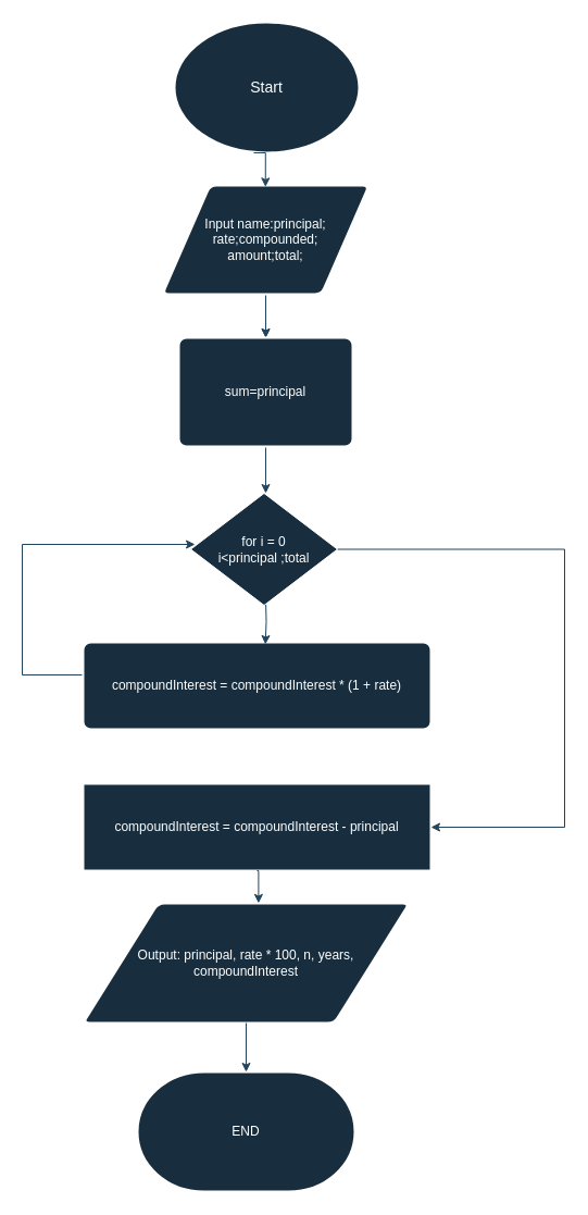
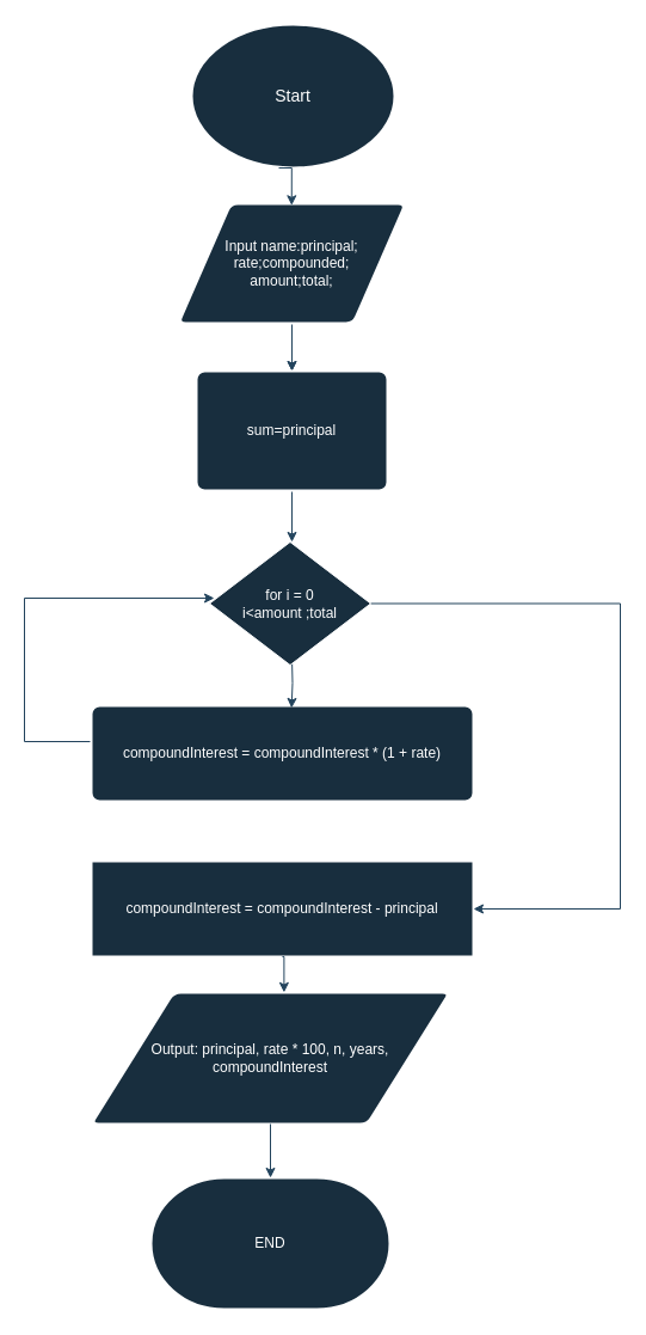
  <mxCell id="0" />
  <mxCell id="1" parent="0" />
  <mxCell id="2" value="&lt;font style=&quot;font-size: 14px;&quot;&gt;Start&lt;/font&gt;" style="strokeWidth=2;html=1;shape=mxgraph.flowchart.start_1;whiteSpace=wrap;labelBackgroundColor=none;fillColor=#182E3E;strokeColor=#FFFFFF;fontColor=#FFFFFF;" parent="1" vertex="1"><mxGeometry x="160" width="170" height="120" as="geometry" y="20" /></mxCell>
  <mxCell id="3" style="edgeStyle=orthogonalEdgeStyle;rounded=0;orthogonalLoop=1;jettySize=auto;html=1;exitX=0.5;exitY=1;exitDx=0;exitDy=0;entryX=0.5;entryY=0;entryDx=0;entryDy=0;labelBackgroundColor=none;strokeColor=#23445D;fontColor=default;" parent="1" source="5" target="7" edge="1"><mxGeometry relative="1" as="geometry" /></mxCell>
  <mxCell id="4" value="" style="edgeStyle=orthogonalEdgeStyle;rounded=0;orthogonalLoop=1;jettySize=auto;html=1;labelBackgroundColor=none;strokeColor=#23445D;fontColor=default;" parent="1" source="5" target="7" edge="1"><mxGeometry relative="1" as="geometry" /></mxCell>
  <mxCell id="5" value="Input name:principal;&lt;br style=&quot;border-color: var(--border-color);&quot;&gt;rate;compounded;&lt;br style=&quot;border-color: var(--border-color);&quot;&gt;amount;total;" style="shape=parallelogram;html=1;strokeWidth=2;perimeter=parallelogramPerimeter;whiteSpace=wrap;rounded=1;arcSize=12;size=0.23;labelBackgroundColor=none;fillColor=#182E3E;strokeColor=#FFFFFF;fontColor=#FFFFFF;" parent="1" vertex="1"><mxGeometry x="149" y="170" width="190" height="100" as="geometry" /></mxCell>
  <mxCell id="6" style="edgeStyle=orthogonalEdgeStyle;rounded=0;orthogonalLoop=1;jettySize=auto;html=1;entryX=0.5;entryY=0;entryDx=0;entryDy=0;labelBackgroundColor=none;strokeColor=#23445D;fontColor=default;" parent="1" edge="1"><mxGeometry relative="1" as="geometry"><mxPoint x="244" y="393" as="sourcePoint" /><mxPoint x="244" y="453" as="targetPoint" /></mxGeometry></mxCell>
  <mxCell id="7" value="sum=principal" style="rounded=1;whiteSpace=wrap;html=1;absoluteArcSize=1;arcSize=14;strokeWidth=2;labelBackgroundColor=none;fillColor=#182E3E;strokeColor=#FFFFFF;fontColor=#FFFFFF;" parent="1" vertex="1"><mxGeometry x="164" y="310" width="160" height="100" as="geometry" /></mxCell>
  <mxCell id="8" style="edgeStyle=orthogonalEdgeStyle;rounded=0;orthogonalLoop=1;jettySize=auto;html=1;labelBackgroundColor=none;strokeColor=#23445D;fontColor=default;" parent="1" edge="1"><mxGeometry relative="1" as="geometry"><Array as="points"><mxPoint x="20" y="620" /><mxPoint x="20" y="500" /></Array><mxPoint x="77" y="620" as="sourcePoint" /><mxPoint x="179" y="500" as="targetPoint" /></mxGeometry></mxCell>
  <mxCell id="9" value="compoundInterest = compoundInterest * (1 + rate)" style="rounded=1;whiteSpace=wrap;html=1;absoluteArcSize=1;arcSize=14;strokeWidth=2;labelBackgroundColor=none;fillColor=#182E3E;strokeColor=#FFFFFF;fontColor=#FFFFFF;" parent="1" vertex="1"><mxGeometry x="76" y="590" width="320" height="80" as="geometry" /></mxCell>
  <mxCell id="10" style="edgeStyle=orthogonalEdgeStyle;rounded=0;orthogonalLoop=1;jettySize=auto;html=1;exitX=0.5;exitY=1;exitDx=0;exitDy=0;exitPerimeter=0;entryX=0.562;entryY=0.013;entryDx=0;entryDy=0;entryPerimeter=0;labelBackgroundColor=none;strokeColor=#23445D;fontColor=default;" parent="1" edge="1"><mxGeometry relative="1" as="geometry"><mxPoint x="233" y="140" as="sourcePoint" /><mxPoint x="243.78" y="171.3" as="targetPoint" /></mxGeometry></mxCell>
  <mxCell id="11" style="edgeStyle=orthogonalEdgeStyle;rounded=0;orthogonalLoop=1;jettySize=auto;html=1;entryX=0.524;entryY=0.024;entryDx=0;entryDy=0;entryPerimeter=0;labelBackgroundColor=none;strokeColor=#23445D;fontColor=default;" parent="1" target="9" edge="1"><mxGeometry relative="1" as="geometry"><mxPoint x="244" y="550" as="sourcePoint" /></mxGeometry></mxCell>
  <mxCell id="12" value="compoundInterest = compoundInterest - principal" style="whiteSpace=wrap;html=1;absoluteArcSize=1;arcSize=14;strokeWidth=2;labelBackgroundColor=none;fillColor=#182E3E;strokeColor=#FFFFFF;fontColor=#FFFFFF;rounded=0;" parent="1" vertex="1"><mxGeometry x="76" y="720" width="320" height="80" as="geometry" /></mxCell>
  <mxCell id="13" value="Output:&amp;nbsp;principal, rate * 100, n, years, compoundInterest" style="shape=parallelogram;html=1;strokeWidth=2;perimeter=parallelogramPerimeter;whiteSpace=wrap;rounded=1;arcSize=12;size=0.23;labelBackgroundColor=none;fillColor=#182E3E;strokeColor=#FFFFFF;fontColor=#FFFFFF;" parent="1" vertex="1"><mxGeometry x="76" y="830" width="300" height="110" as="geometry" /></mxCell>
  <mxCell id="14" style="edgeStyle=orthogonalEdgeStyle;rounded=0;orthogonalLoop=1;jettySize=auto;html=1;exitX=0.5;exitY=1;exitDx=0;exitDy=0;entryX=0.538;entryY=-0.001;entryDx=0;entryDy=0;entryPerimeter=0;labelBackgroundColor=none;strokeColor=#23445D;fontColor=default;" parent="1" source="12" target="13" edge="1"><mxGeometry relative="1" as="geometry" /></mxCell>
  <mxCell id="15" value="END" style="strokeWidth=2;html=1;shape=mxgraph.flowchart.terminator;whiteSpace=wrap;labelBackgroundColor=none;fillColor=#182E3E;strokeColor=#FFFFFF;fontColor=#FFFFFF;" parent="1" vertex="1"><mxGeometry x="126" y="985" width="200" height="110" as="geometry" /></mxCell>
  <mxCell id="16" style="edgeStyle=orthogonalEdgeStyle;rounded=0;orthogonalLoop=1;jettySize=auto;html=1;exitX=0.5;exitY=1;exitDx=0;exitDy=0;entryX=0.5;entryY=0;entryDx=0;entryDy=0;entryPerimeter=0;labelBackgroundColor=none;strokeColor=#23445D;fontColor=default;" parent="1" source="13" target="15" edge="1"><mxGeometry relative="1" as="geometry" /></mxCell>
  <mxCell id="17" style="edgeStyle=orthogonalEdgeStyle;rounded=0;orthogonalLoop=1;jettySize=auto;html=1;exitX=1;exitY=0.5;exitDx=0;exitDy=0;entryX=1;entryY=0.5;entryDx=0;entryDy=0;labelBackgroundColor=none;strokeColor=#23445D;fontColor=default;" edge="1" parent="1" source="18" target="12"><mxGeometry relative="1" as="geometry"><Array as="points"><mxPoint x="519" y="505" /><mxPoint x="519" y="760" /></Array></mxGeometry></mxCell>
- <mxCell id="18" value="for i = 0&lt;br style=&quot;border-color: var(--border-color);&quot;&gt;&lt;span style=&quot;border-color: var(--border-color);&quot;&gt;i&amp;lt;principal ;total&lt;/span&gt;" style="rhombus;whiteSpace=wrap;html=1;labelBackgroundColor=none;fillColor=#182E3E;strokeColor=#FFFFFF;fontColor=#FFFFFF;" vertex="1" parent="1"><mxGeometry x="175" y="453" width="135" height="103" as="geometry" /></mxCell>
+ <mxCell id="18" value="for i = 0&lt;br style=&quot;border-color: var(--border-color);&quot;&gt;&lt;span style=&quot;border-color: var(--border-color);&quot;&gt;i&amp;lt;amount ;total&lt;/span&gt;" style="rhombus;whiteSpace=wrap;html=1;labelBackgroundColor=none;fillColor=#182E3E;strokeColor=#FFFFFF;fontColor=#FFFFFF;" vertex="1" parent="1"><mxGeometry x="175" y="453" width="135" height="103" as="geometry" /></mxCell>
